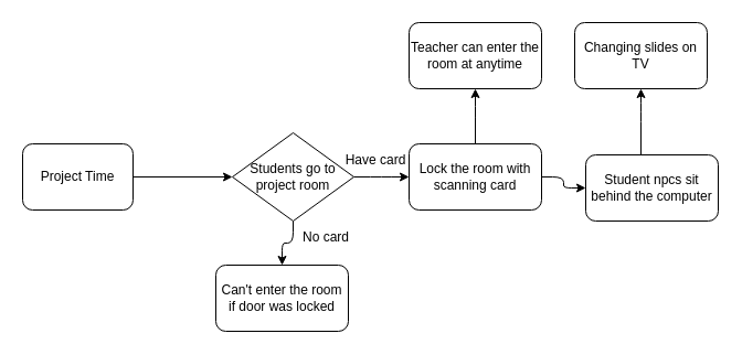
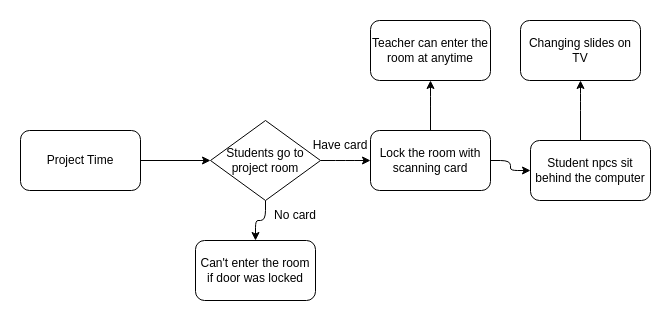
  <mxCell id="0" />
  <mxCell id="1" parent="0" />
  <mxCell id="2" style="edgeStyle=orthogonalEdgeStyle;curved=0;rounded=1;sketch=0;orthogonalLoop=1;jettySize=auto;html=1;entryX=0;entryY=0.5;entryDx=0;entryDy=0;" parent="1" source="3" target="6" edge="1"><mxGeometry relative="1" as="geometry" /></mxCell>
- <mxCell id="3" value="Project Time" style="rounded=1;whiteSpace=wrap;html=1;sketch=0;" parent="1" vertex="1"><mxGeometry x="20" y="130" width="100" height="60" as="geometry" /></mxCell>
+ <mxCell id="3" value="Project Time" style="rounded=1;whiteSpace=wrap;html=1;sketch=0;" parent="1" vertex="1"><mxGeometry x="20" y="130" width="120" height="60" as="geometry" /></mxCell>
  <mxCell id="4" style="edgeStyle=orthogonalEdgeStyle;curved=0;rounded=1;sketch=0;orthogonalLoop=1;jettySize=auto;html=1;" parent="1" source="6" edge="1"><mxGeometry relative="1" as="geometry"><mxPoint x="370" y="160" as="targetPoint" /></mxGeometry></mxCell>
  <mxCell id="5" style="edgeStyle=orthogonalEdgeStyle;curved=0;rounded=1;sketch=0;orthogonalLoop=1;jettySize=auto;html=1;" parent="1" source="6" target="11" edge="1"><mxGeometry relative="1" as="geometry"><mxPoint x="265" y="240" as="targetPoint" /></mxGeometry></mxCell>
  <mxCell id="6" value="Students go to project room" style="rhombus;whiteSpace=wrap;html=1;rounded=0;sketch=0;" parent="1" vertex="1"><mxGeometry x="210" y="120" width="110" height="80" as="geometry" /></mxCell>
  <mxCell id="7" style="edgeStyle=orthogonalEdgeStyle;curved=0;rounded=1;sketch=0;orthogonalLoop=1;jettySize=auto;html=1;entryX=0;entryY=0.5;entryDx=0;entryDy=0;" parent="1" source="9" target="14" edge="1"><mxGeometry relative="1" as="geometry" /></mxCell>
  <mxCell id="8" style="edgeStyle=orthogonalEdgeStyle;curved=0;rounded=1;sketch=0;orthogonalLoop=1;jettySize=auto;html=1;" parent="1" source="9" edge="1"><mxGeometry relative="1" as="geometry"><mxPoint x="430" y="80" as="targetPoint" /></mxGeometry></mxCell>
  <mxCell id="9" value="Lock the room with scanning card" style="rounded=1;whiteSpace=wrap;html=1;sketch=0;" parent="1" vertex="1"><mxGeometry x="370" y="130" width="120" height="60" as="geometry" /></mxCell>
  <mxCell id="10" value="Have card" style="text;html=1;strokeColor=none;fillColor=none;align=center;verticalAlign=middle;whiteSpace=wrap;rounded=0;sketch=0;" parent="1" vertex="1"><mxGeometry x="310" y="130" width="60" height="30" as="geometry" /></mxCell>
  <mxCell id="11" value="Can't enter the room if door was locked" style="rounded=1;whiteSpace=wrap;html=1;sketch=0;" parent="1" vertex="1"><mxGeometry x="195" y="240" width="120" height="60" as="geometry" /></mxCell>
  <mxCell id="12" value="No card" style="text;html=1;strokeColor=none;fillColor=none;align=center;verticalAlign=middle;whiteSpace=wrap;rounded=0;sketch=0;" parent="1" vertex="1"><mxGeometry x="265" y="200" width="60" height="30" as="geometry" /></mxCell>
  <mxCell id="13" style="edgeStyle=orthogonalEdgeStyle;curved=0;rounded=1;sketch=0;orthogonalLoop=1;jettySize=auto;html=1;" parent="1" source="14" edge="1"><mxGeometry relative="1" as="geometry"><mxPoint x="580" y="80" as="targetPoint" /><Array as="points"><mxPoint x="580" y="100" /><mxPoint x="580" y="100" /></Array></mxGeometry></mxCell>
  <mxCell id="14" value="Student npcs sit behind the computer" style="rounded=1;whiteSpace=wrap;html=1;sketch=0;" parent="1" vertex="1"><mxGeometry x="530" y="140" width="120" height="60" as="geometry" /></mxCell>
  <mxCell id="15" value="Changing slides on TV" style="rounded=1;whiteSpace=wrap;html=1;sketch=0;" parent="1" vertex="1"><mxGeometry x="520" y="20" width="120" height="60" as="geometry" /></mxCell>
  <mxCell id="16" value="Teacher can enter the room at anytime" style="rounded=1;whiteSpace=wrap;html=1;sketch=0;" parent="1" vertex="1"><mxGeometry x="370" y="20" width="120" height="60" as="geometry" /></mxCell>
